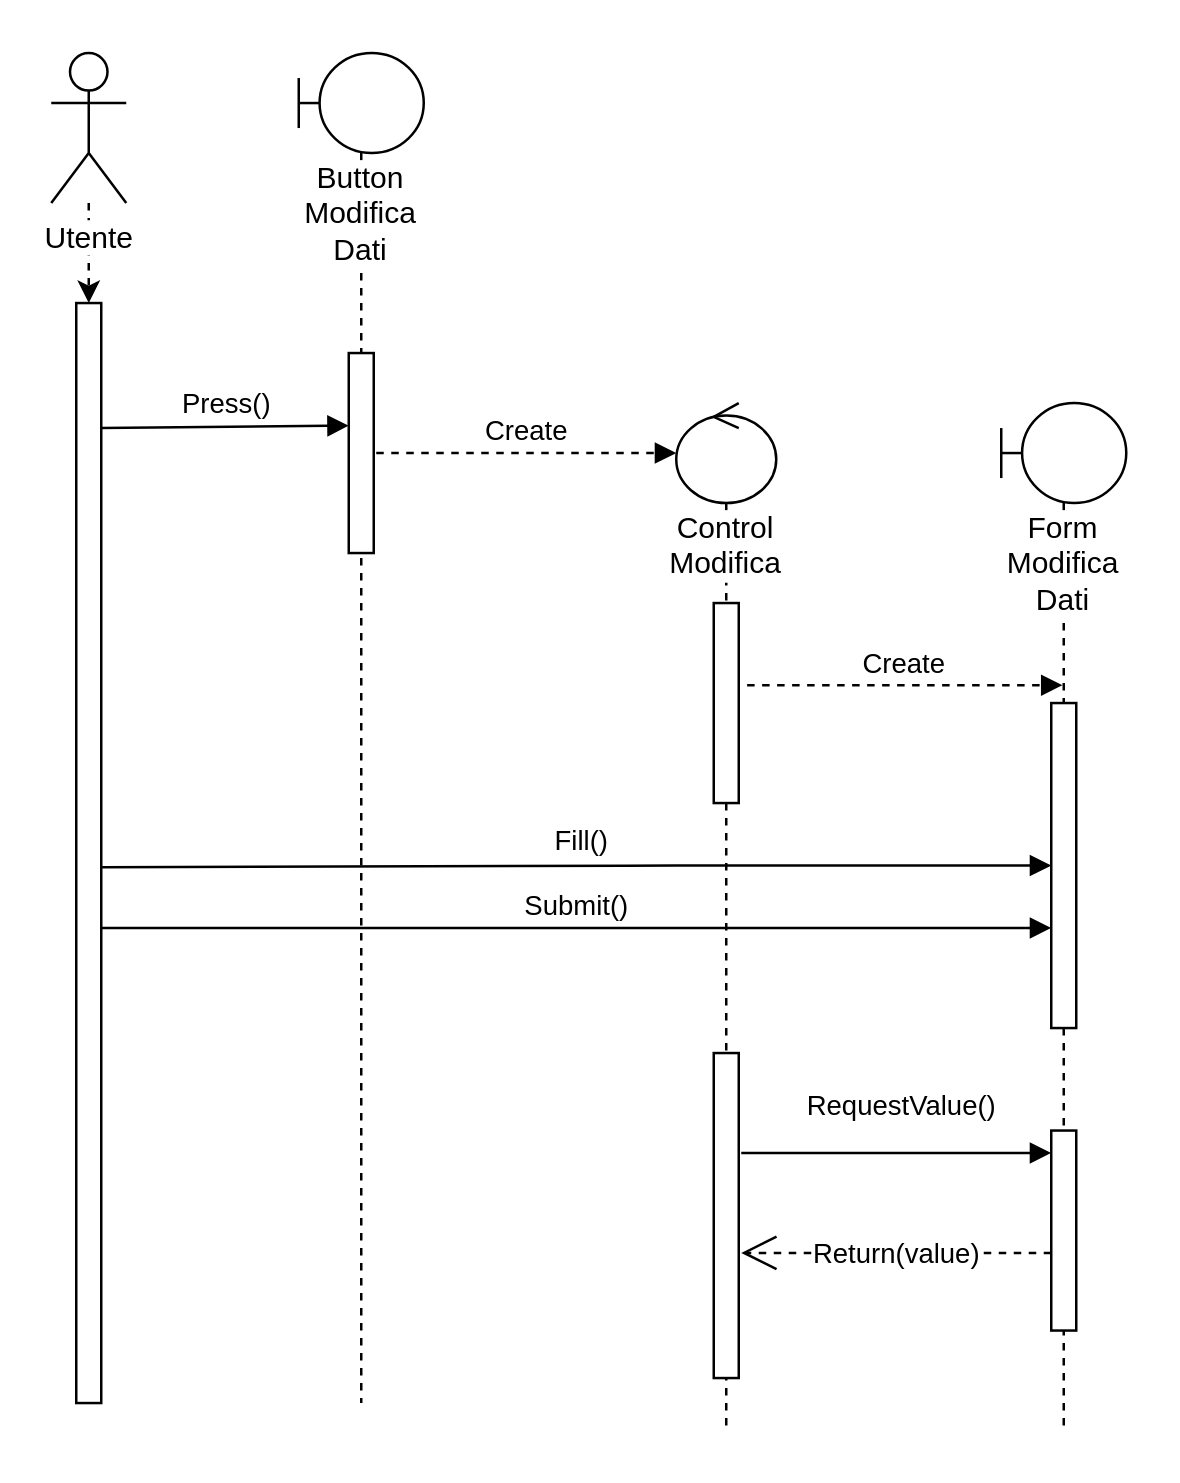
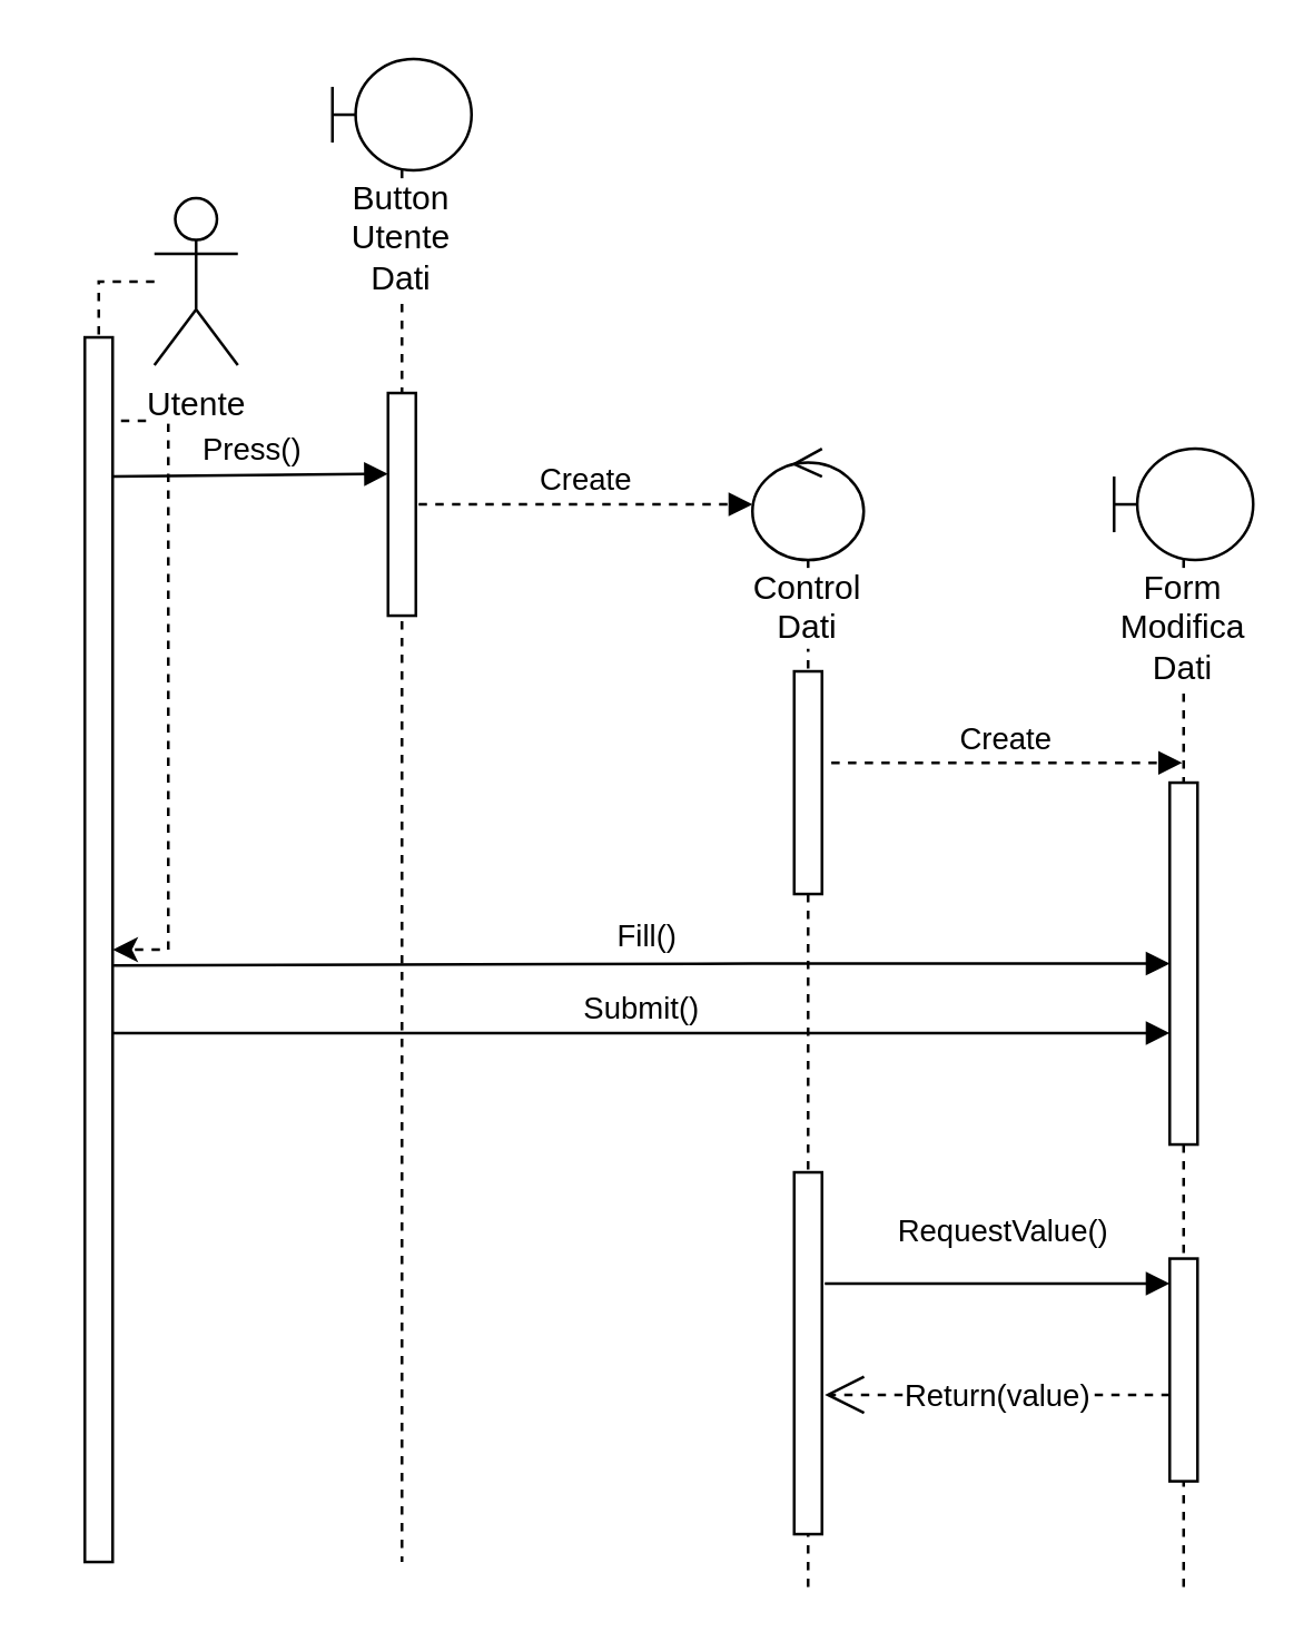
  <mxCell id="0" />
  <mxCell id="1" parent="0" />
  <mxCell id="2" style="edgeStyle=orthogonalEdgeStyle;rounded=0;orthogonalLoop=1;jettySize=auto;html=1;dashed=1;" edge="1" parent="1" source="3" target="4"><mxGeometry relative="1" as="geometry" /></mxCell>
- <mxCell id="3" value="Utente" style="shape=umlActor;verticalLabelPosition=bottom;labelBackgroundColor=#ffffff;verticalAlign=top;html=1;outlineConnect=0;" vertex="1" parent="1"><mxGeometry x="20" y="20.621" width="30" height="60" as="geometry" /></mxCell>
+ <mxCell id="3" value="Utente" style="shape=umlActor;verticalLabelPosition=bottom;labelBackgroundColor=#ffffff;verticalAlign=top;html=1;outlineConnect=0;" vertex="1" parent="1"><mxGeometry x="55" y="70.621" width="30" height="60" as="geometry" /></mxCell>
  <mxCell id="4" value="" style="html=1;points=[];perimeter=orthogonalPerimeter;" vertex="1" parent="1"><mxGeometry x="30" y="120.621" width="10" height="440" as="geometry" /></mxCell>
- <mxCell id="5" value="Button Modifica&lt;br&gt;Dati" style="shape=umlLifeline;participant=umlBoundary;perimeter=lifelinePerimeter;whiteSpace=wrap;html=1;container=1;collapsible=0;recursiveResize=0;verticalAlign=top;spacingTop=36;labelBackgroundColor=#ffffff;outlineConnect=0;size=40;" vertex="1" parent="1"><mxGeometry x="119" y="20.621" width="50" height="540" as="geometry" /></mxCell>
+ <mxCell id="5" value="Button Utente&lt;br&gt;Dati" style="shape=umlLifeline;participant=umlBoundary;perimeter=lifelinePerimeter;whiteSpace=wrap;html=1;container=1;collapsible=0;recursiveResize=0;verticalAlign=top;spacingTop=36;labelBackgroundColor=#ffffff;outlineConnect=0;size=40;" vertex="1" parent="1"><mxGeometry x="119" y="20.621" width="50" height="540" as="geometry" /></mxCell>
  <mxCell id="6" value="" style="html=1;points=[];perimeter=orthogonalPerimeter;" vertex="1" parent="5"><mxGeometry x="20" y="120" width="10" height="80" as="geometry" /></mxCell>
  <mxCell id="7" value="Create" style="html=1;verticalAlign=bottom;endArrow=block;dashed=1;" edge="1" parent="5"><mxGeometry width="80" relative="1" as="geometry"><mxPoint x="31" y="160" as="sourcePoint" /><mxPoint x="151" y="160" as="targetPoint" /></mxGeometry></mxCell>
  <mxCell id="8" value="Press()" style="html=1;verticalAlign=bottom;endArrow=block;entryX=0;entryY=0.363;entryDx=0;entryDy=0;entryPerimeter=0;" edge="1" parent="1" target="6"><mxGeometry width="80" relative="1" as="geometry"><mxPoint x="40" y="170.621" as="sourcePoint" /><mxPoint x="136" y="166.621" as="targetPoint" /></mxGeometry></mxCell>
- <mxCell id="9" value="Control&lt;br&gt;Modifica" style="shape=umlLifeline;participant=umlControl;perimeter=lifelinePerimeter;whiteSpace=wrap;html=1;container=1;collapsible=0;recursiveResize=0;verticalAlign=top;spacingTop=36;labelBackgroundColor=#ffffff;outlineConnect=0;" vertex="1" parent="1"><mxGeometry x="270" y="160.621" width="40" height="410" as="geometry" /></mxCell>
+ <mxCell id="9" value="Control&lt;br&gt;Dati" style="shape=umlLifeline;participant=umlControl;perimeter=lifelinePerimeter;whiteSpace=wrap;html=1;container=1;collapsible=0;recursiveResize=0;verticalAlign=top;spacingTop=36;labelBackgroundColor=#ffffff;outlineConnect=0;" vertex="1" parent="1"><mxGeometry x="270" y="160.621" width="40" height="410" as="geometry" /></mxCell>
  <mxCell id="10" value="" style="html=1;points=[];perimeter=orthogonalPerimeter;" vertex="1" parent="9"><mxGeometry x="15" y="80" width="10" height="80" as="geometry" /></mxCell>
  <mxCell id="11" value="" style="html=1;points=[];perimeter=orthogonalPerimeter;" vertex="1" parent="9"><mxGeometry x="15" y="260" width="10" height="130" as="geometry" /></mxCell>
  <mxCell id="12" value="Form&lt;br&gt;Modifica&lt;br&gt;Dati&lt;br&gt;" style="shape=umlLifeline;participant=umlBoundary;perimeter=lifelinePerimeter;whiteSpace=wrap;html=1;container=1;collapsible=0;recursiveResize=0;verticalAlign=top;spacingTop=36;labelBackgroundColor=#ffffff;outlineConnect=0;" vertex="1" parent="1"><mxGeometry x="400" y="160.621" width="50" height="410" as="geometry" /></mxCell>
  <mxCell id="13" value="" style="html=1;points=[];perimeter=orthogonalPerimeter;" vertex="1" parent="12"><mxGeometry x="20" y="120" width="10" height="130" as="geometry" /></mxCell>
  <mxCell id="14" value="" style="html=1;points=[];perimeter=orthogonalPerimeter;" vertex="1" parent="12"><mxGeometry x="20" y="291" width="10" height="80" as="geometry" /></mxCell>
  <mxCell id="15" value="Create" style="html=1;verticalAlign=bottom;endArrow=block;dashed=1;exitX=1.335;exitY=0.411;exitDx=0;exitDy=0;exitPerimeter=0;" edge="1" parent="1" source="10" target="12"><mxGeometry width="80" relative="1" as="geometry"><mxPoint x="284" y="200.621" as="sourcePoint" /><mxPoint x="399" y="200.621" as="targetPoint" /></mxGeometry></mxCell>
  <mxCell id="16" value="Submit()" style="html=1;verticalAlign=bottom;endArrow=block;entryX=0;entryY=0.692;entryDx=0;entryDy=0;entryPerimeter=0;" edge="1" parent="1" source="4" target="13"><mxGeometry width="80" relative="1" as="geometry"><mxPoint x="40" y="260.621" as="sourcePoint" /><mxPoint x="120" y="260.621" as="targetPoint" /></mxGeometry></mxCell>
  <mxCell id="17" value="Fill()" style="html=1;verticalAlign=bottom;endArrow=block;exitX=1.033;exitY=0.513;exitDx=0;exitDy=0;exitPerimeter=0;" edge="1" parent="1" source="4" target="13"><mxGeometry x="0.01" y="1" width="80" relative="1" as="geometry"><mxPoint x="40" y="280.621" as="sourcePoint" /><mxPoint x="396" y="282.621" as="targetPoint" /><mxPoint as="offset" /><Array as="points"><mxPoint x="260" y="345.621" /></Array></mxGeometry></mxCell>
  <mxCell id="18" value="RequestValue()" style="html=1;verticalAlign=bottom;endArrow=block;entryX=0;entryY=0.112;entryDx=0;entryDy=0;entryPerimeter=0;" edge="1" parent="1" target="14"><mxGeometry x="0.032" y="10" width="80" relative="1" as="geometry"><mxPoint x="296" y="460.621" as="sourcePoint" /><mxPoint x="420" y="462.621" as="targetPoint" /><mxPoint as="offset" /></mxGeometry></mxCell>
  <mxCell id="19" value="Return(value)" style="endArrow=open;endSize=12;dashed=1;html=1;entryX=1.1;entryY=0.615;entryDx=0;entryDy=0;entryPerimeter=0;exitX=0;exitY=0.612;exitDx=0;exitDy=0;exitPerimeter=0;" edge="1" parent="1" source="14" target="11"><mxGeometry width="160" relative="1" as="geometry"><mxPoint x="140" y="680.621" as="sourcePoint" /><mxPoint x="330" y="520.621" as="targetPoint" /></mxGeometry></mxCell>
